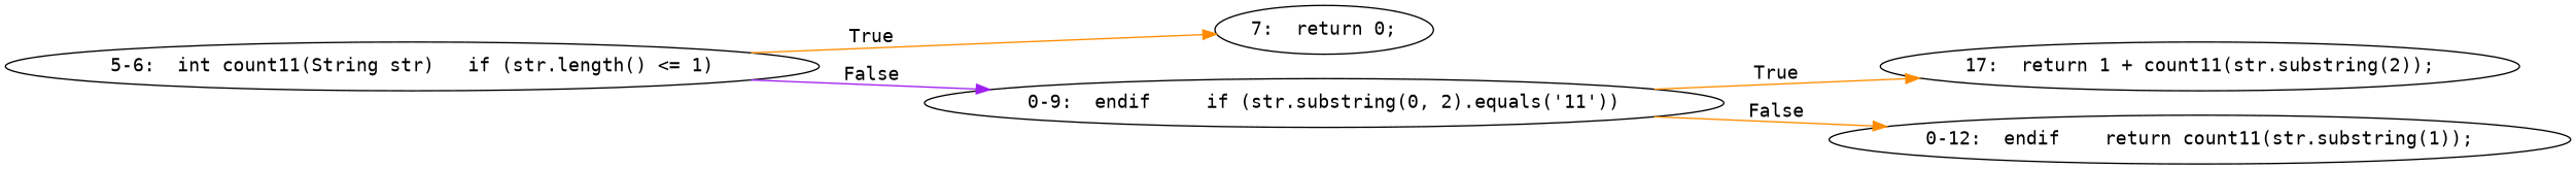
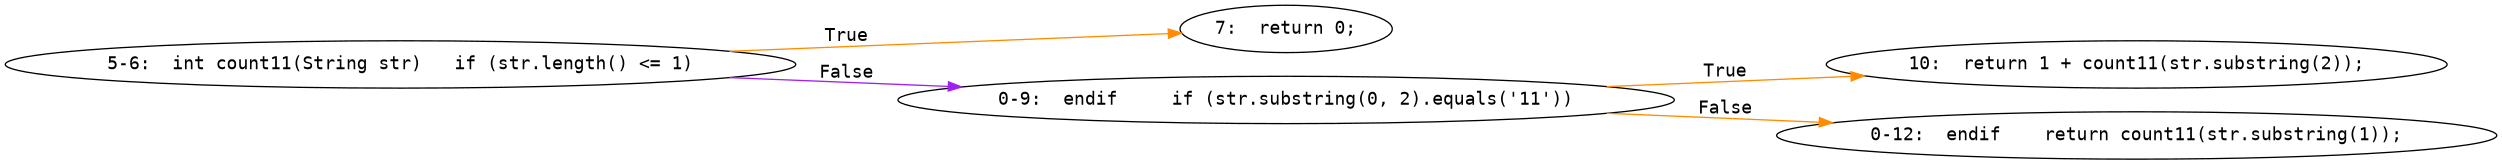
  digraph {
    rankdir=LR
    fontname="DejaVu Sans Mono"
    node [fontname="DejaVu Sans Mono"]
    edge [color=darkorange arrowhead=normal fontname="DejaVu Sans Mono"]
    n1 [label="5-6:  int count11(String str)	if (str.length() <= 1)"]
    n2 [label="7:  return 0;"]
    n3 [label="0-9:  endif	if (str.substring(0, 2).equals('11'))"]
-   n4 [label="17:  return 1 + count11(str.substring(2));"]
+   n4 [label="10:  return 1 + count11(str.substring(2));"]
    n5 [label="0-12:  endif	return count11(str.substring(1));"]
    n1 -> n2 [label=True]
    n1 -> n3 [label=False color=purple]
    n3 -> n4 [label=True]
    n3 -> n5 [label=False]
  }
